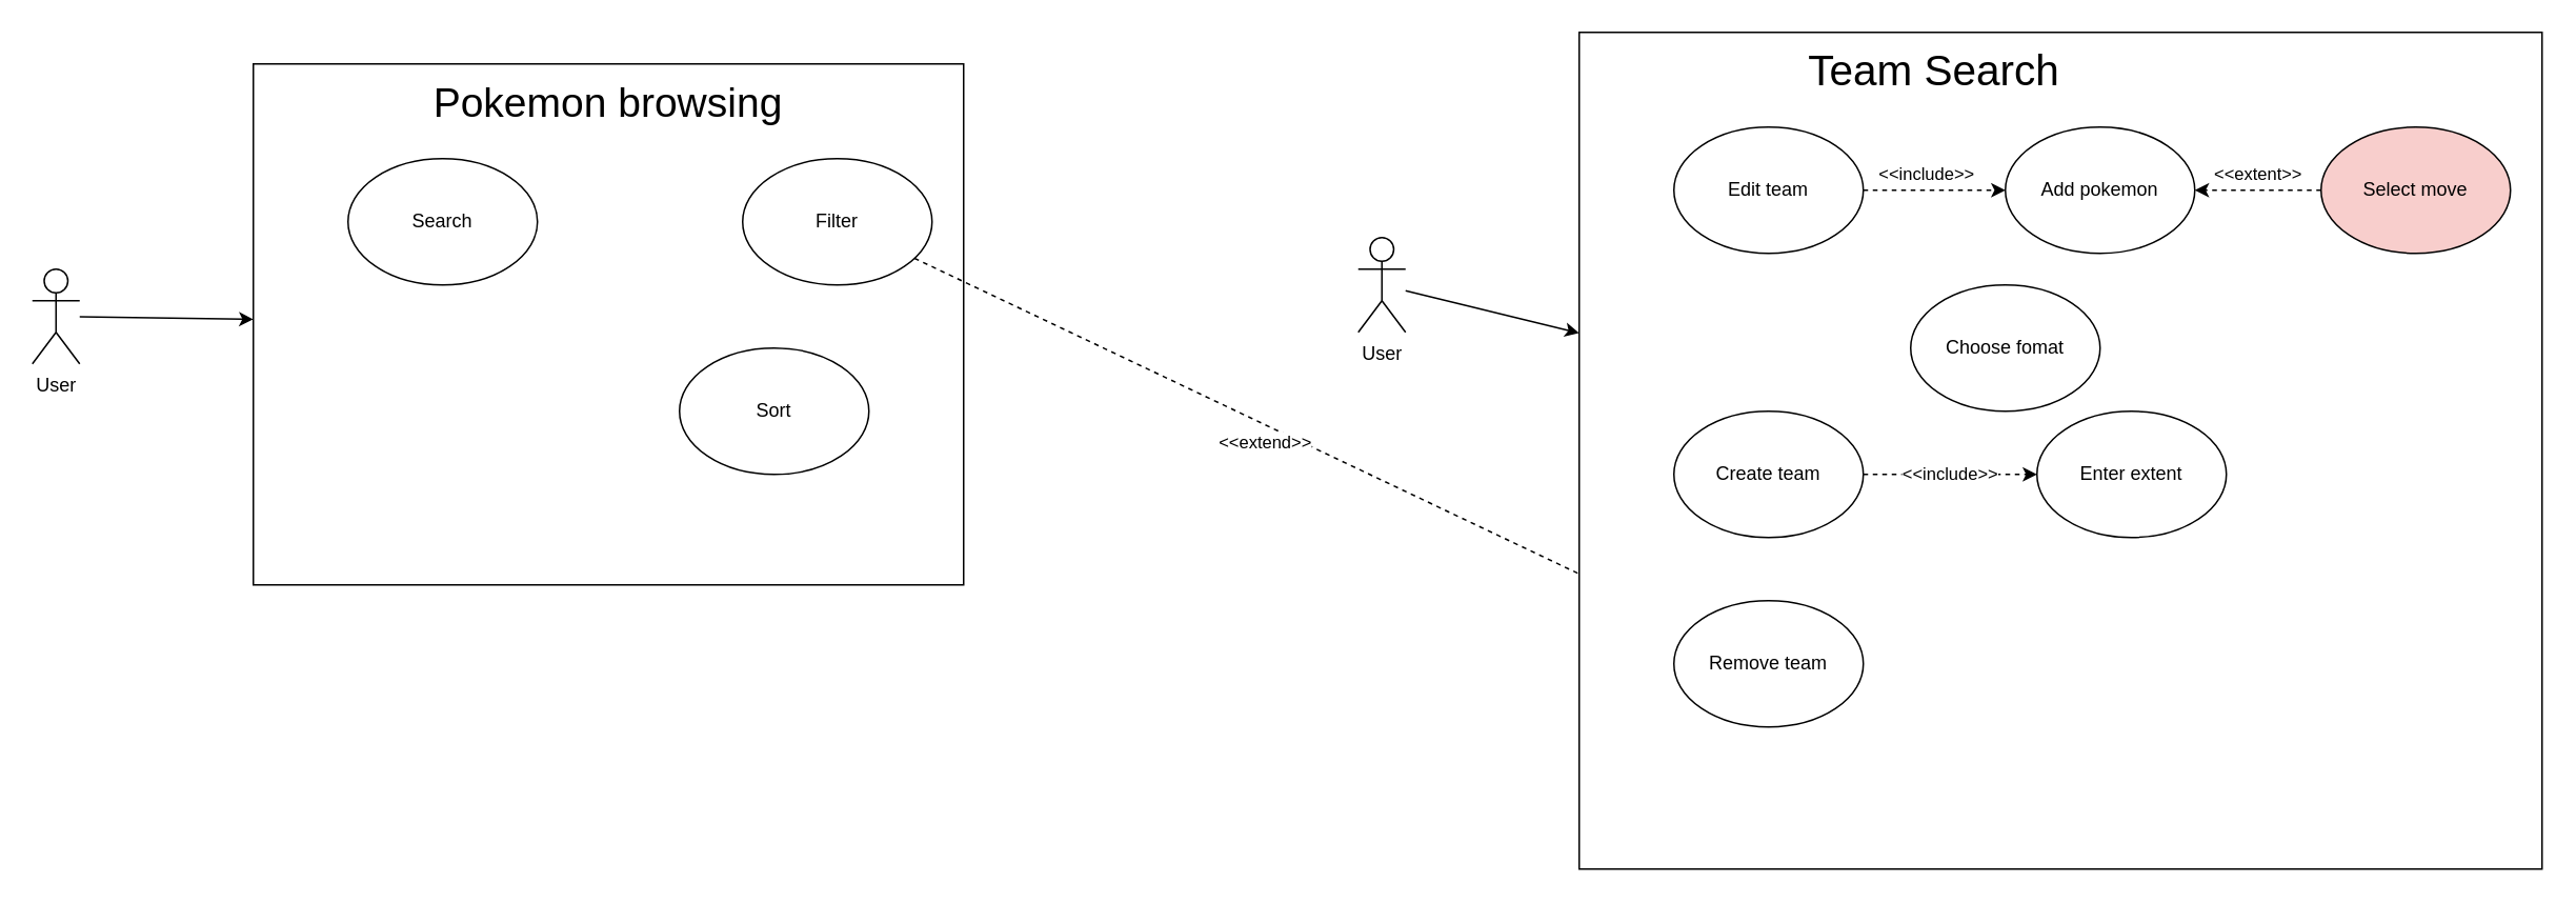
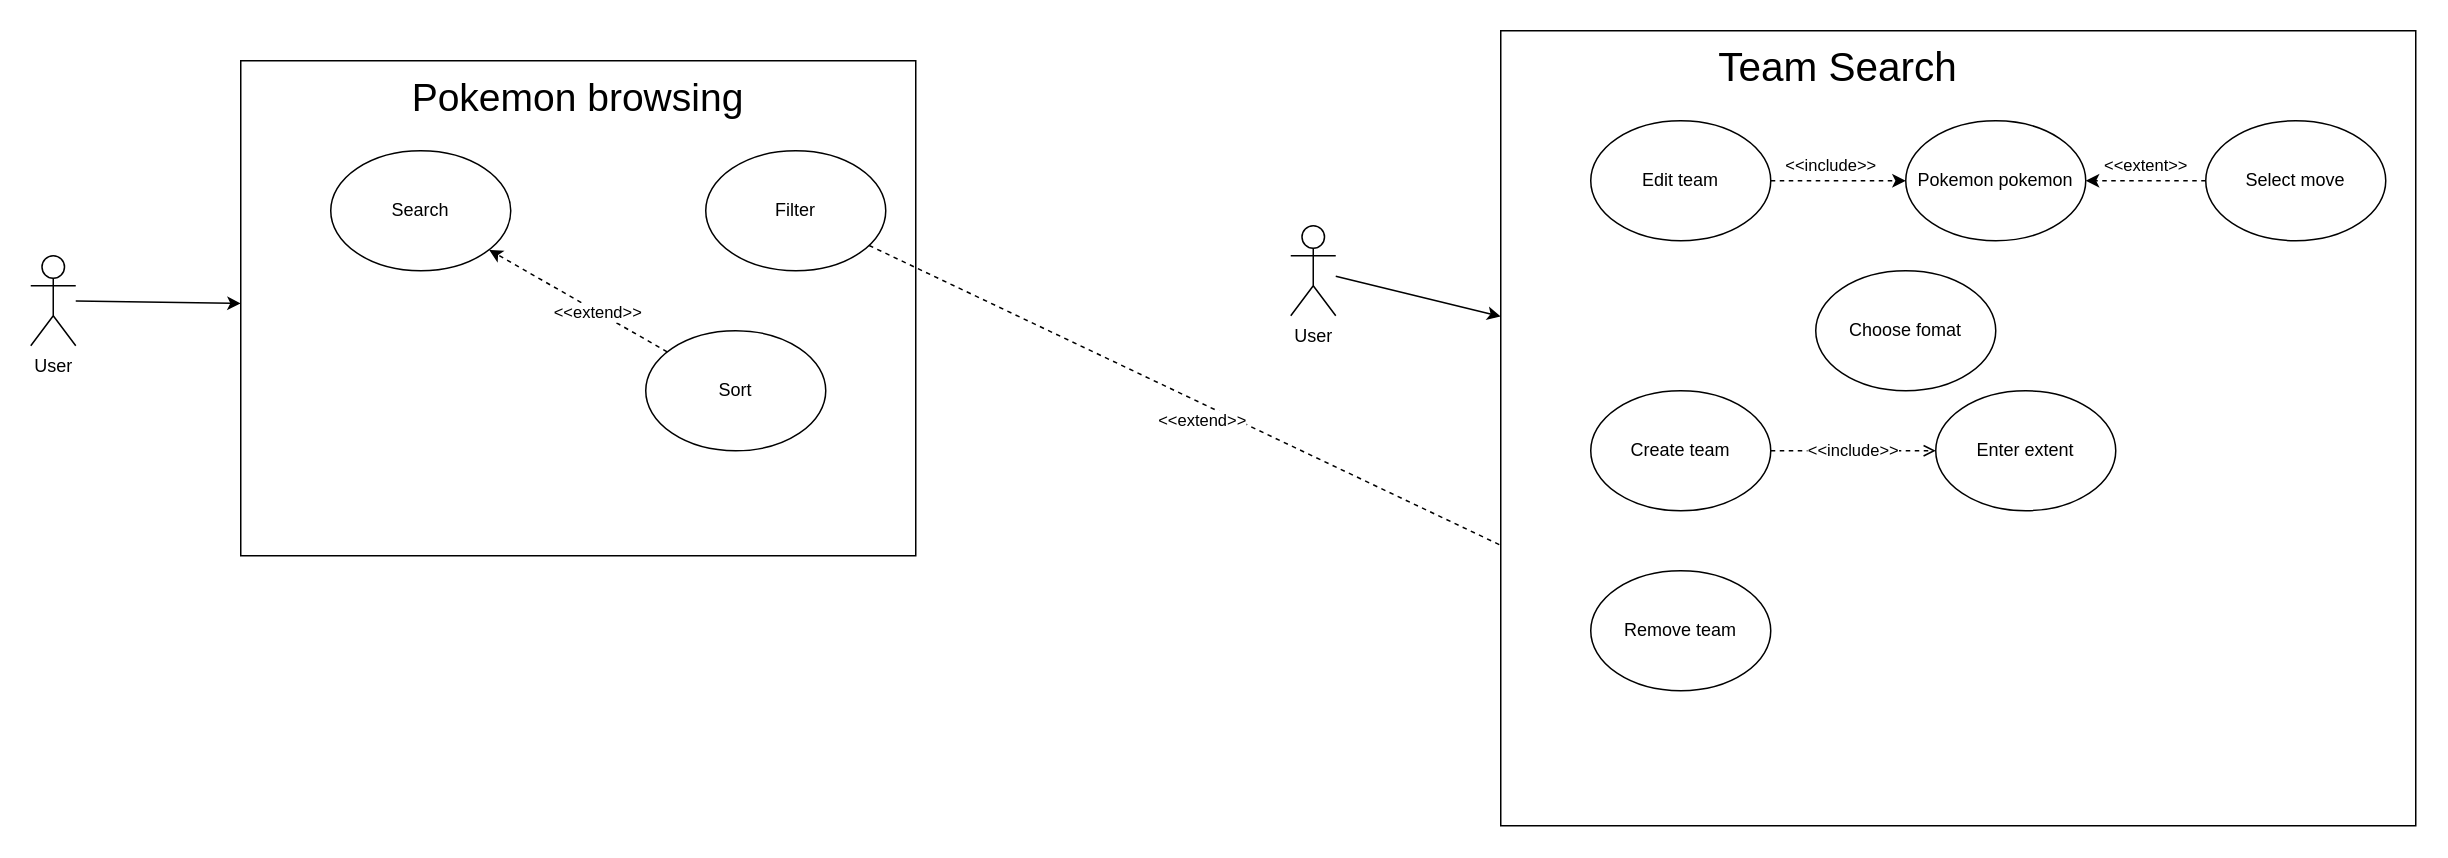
  <mxCell id="0" />
  <mxCell id="1" parent="0" />
  <mxCell id="2" value="" style="rounded=0;whiteSpace=wrap;html=1;" vertex="1" parent="1"><mxGeometry x="160" y="40" width="450" height="330" as="geometry" /></mxCell>
  <mxCell id="3" style="rounded=0;orthogonalLoop=1;jettySize=auto;html=1;" edge="1" parent="1" source="4" target="2"><mxGeometry relative="1" as="geometry" /></mxCell>
  <mxCell id="4" value="User" style="shape=umlActor;verticalLabelPosition=bottom;verticalAlign=top;html=1;outlineConnect=0;" vertex="1" parent="1"><mxGeometry x="20" y="170" width="30" height="60" as="geometry" /></mxCell>
  <mxCell id="5" value="&lt;font style=&quot;font-size: 26px;&quot;&gt;&lt;font style=&quot;font-size: 26px;&quot;&gt;Pokemon&lt;/font&gt;&lt;span&gt;&lt;/span&gt; &lt;font style=&quot;font-size: 26px;&quot;&gt;browsing&lt;/font&gt;&lt;/font&gt;" style="text;html=1;strokeColor=none;fillColor=none;align=center;verticalAlign=middle;whiteSpace=wrap;rounded=0;" vertex="1" parent="1"><mxGeometry x="245" y="50" width="280" height="30" as="geometry" /></mxCell>
  <mxCell id="6" value="Search" style="ellipse;whiteSpace=wrap;html=1;" vertex="1" parent="1"><mxGeometry x="220" y="100" width="120" height="80" as="geometry" /></mxCell>
  <mxCell id="7" value="&amp;lt;&amp;lt;extend&amp;gt;&amp;gt;" style="rounded=0;orthogonalLoop=1;jettySize=auto;html=1;dashed=1;" edge="1" parent="1" source="8" target="25"><mxGeometry x="-0.077" y="-10" relative="1" as="geometry"><mxPoint as="offset" /></mxGeometry></mxCell>
  <mxCell id="8" value="Filter" style="ellipse;whiteSpace=wrap;html=1;" vertex="1" parent="1"><mxGeometry x="470" y="100" width="120" height="80" as="geometry" /></mxCell>
+ <mxCell id="9" style="rounded=0;orthogonalLoop=1;jettySize=auto;html=1;dashed=1;" edge="1" parent="1" source="11" target="6"><mxGeometry relative="1" as="geometry" /></mxCell>
+ <mxCell id="10" value="&amp;lt;&amp;lt;extend&amp;gt;&amp;gt;" style="edgeLabel;html=1;align=center;verticalAlign=middle;resizable=0;points=[];" vertex="1" connectable="0" parent="9"><mxGeometry x="-0.204" relative="1" as="geometry"><mxPoint as="offset" /></mxGeometry></mxCell>
  <mxCell id="11" value="Sort" style="ellipse;whiteSpace=wrap;html=1;" vertex="1" parent="1"><mxGeometry x="430" y="220" width="120" height="80" as="geometry" /></mxCell>
  <mxCell id="12" value="" style="rounded=0;whiteSpace=wrap;html=1;" vertex="1" parent="1"><mxGeometry x="1000" y="20" width="610" height="530" as="geometry" /></mxCell>
  <mxCell id="13" style="rounded=0;orthogonalLoop=1;jettySize=auto;html=1;" edge="1" parent="1" source="14" target="12"><mxGeometry relative="1" as="geometry" /></mxCell>
  <mxCell id="14" value="User" style="shape=umlActor;verticalLabelPosition=bottom;verticalAlign=top;html=1;outlineConnect=0;" vertex="1" parent="1"><mxGeometry x="860" y="150" width="30" height="60" as="geometry" /></mxCell>
  <mxCell id="15" value="&lt;font style=&quot;font-size: 27px;&quot;&gt;Team Search&lt;br&gt;&lt;/font&gt;" style="text;html=1;strokeColor=none;fillColor=none;align=center;verticalAlign=middle;whiteSpace=wrap;rounded=0;" vertex="1" parent="1"><mxGeometry x="1085" y="30" width="280" height="30" as="geometry" /></mxCell>
  <mxCell id="16" value="&amp;lt;&amp;lt;include&amp;gt;&amp;gt;" style="edgeStyle=orthogonalEdgeStyle;rounded=0;orthogonalLoop=1;jettySize=auto;html=1;dashed=1;" edge="1" parent="1" source="17" target="18"><mxGeometry x="-0.111" y="10" relative="1" as="geometry"><mxPoint as="offset" /></mxGeometry></mxCell>
  <mxCell id="17" value="Edit team" style="ellipse;whiteSpace=wrap;html=1;" vertex="1" parent="1"><mxGeometry x="1060" y="80" width="120" height="80" as="geometry" /></mxCell>
- <mxCell id="18" value="Add pokemon" style="ellipse;whiteSpace=wrap;html=1;" vertex="1" parent="1"><mxGeometry x="1270" y="80" width="120" height="80" as="geometry" /></mxCell>
+ <mxCell id="18" value="Pokemon pokemon" style="ellipse;whiteSpace=wrap;html=1;" vertex="1" parent="1"><mxGeometry x="1270" y="80" width="120" height="80" as="geometry" /></mxCell>
  <mxCell id="19" value="Choose fomat" style="ellipse;whiteSpace=wrap;html=1;" vertex="1" parent="1"><mxGeometry x="1210" y="180" width="120" height="80" as="geometry" /></mxCell>
  <mxCell id="20" value="&amp;lt;&amp;lt;extent&amp;gt;&amp;gt;" style="edgeStyle=orthogonalEdgeStyle;rounded=0;orthogonalLoop=1;jettySize=auto;html=1;dashed=1;" edge="1" parent="1" source="21" target="18"><mxGeometry y="-10" relative="1" as="geometry"><mxPoint as="offset" /></mxGeometry></mxCell>
- <mxCell id="21" value="Select move" style="ellipse;whiteSpace=wrap;html=1;fillColor=#f8cecc;" vertex="1" parent="1"><mxGeometry x="1470" y="80" width="120" height="80" as="geometry" /></mxCell>
- <mxCell id="22" value="&amp;lt;&amp;lt;include&amp;gt;&amp;gt;" style="edgeStyle=orthogonalEdgeStyle;rounded=0;orthogonalLoop=1;jettySize=auto;html=1;dashed=1;" edge="1" parent="1" source="23" target="24"><mxGeometry relative="1" as="geometry" /></mxCell>
+ <mxCell id="21" value="Select move" style="ellipse;whiteSpace=wrap;html=1;" vertex="1" parent="1"><mxGeometry x="1470" y="80" width="120" height="80" as="geometry" /></mxCell>
+ <mxCell id="22" value="&amp;lt;&amp;lt;include&amp;gt;&amp;gt;" style="edgeStyle=orthogonalEdgeStyle;rounded=0;orthogonalLoop=1;jettySize=auto;html=1;dashed=1;endArrow=open;" edge="1" parent="1" source="23" target="24"><mxGeometry relative="1" as="geometry" /></mxCell>
  <mxCell id="23" value="Create team " style="ellipse;whiteSpace=wrap;html=1;" vertex="1" parent="1"><mxGeometry x="1060" y="260" width="120" height="80" as="geometry" /></mxCell>
  <mxCell id="24" value="Enter extent" style="ellipse;whiteSpace=wrap;html=1;" vertex="1" parent="1"><mxGeometry x="1290" y="260" width="120" height="80" as="geometry" /></mxCell>
  <mxCell id="25" value="Remove team" style="ellipse;whiteSpace=wrap;html=1;" vertex="1" parent="1"><mxGeometry x="1060" y="380" width="120" height="80" as="geometry" /></mxCell>
